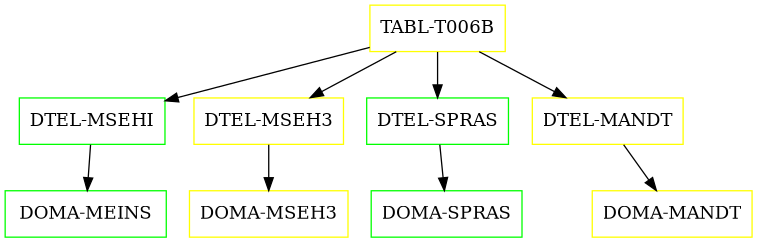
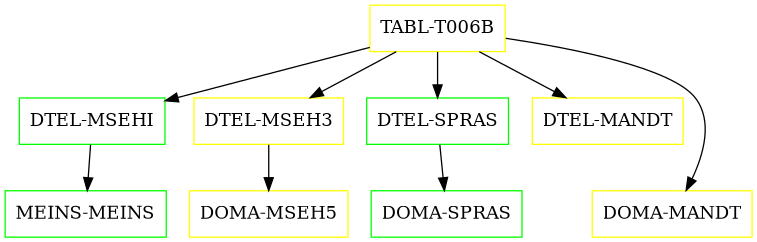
  digraph {
    node [color=yellow shape=box]
    "TABL-T006B"
    "DTEL-MSEHI" [color=green]
    "DTEL-MSEH3"
    "DTEL-SPRAS" [color=green]
    "DTEL-MANDT"
-   "DOMA-MEINS" [color=green]
-   "DOMA-MSEH3"
+   "DOMA-MEINS" [color=green label="MEINS-MEINS"]
+   "DOMA-MSEH3" [label="DOMA-MSEH5"]
    "DOMA-SPRAS" [color=green]
    "DOMA-MANDT"
    "TABL-T006B" -> "DTEL-MSEHI"
    "TABL-T006B" -> "DTEL-MSEH3"
    "TABL-T006B" -> "DTEL-SPRAS"
    "TABL-T006B" -> "DTEL-MANDT"
    "DTEL-MSEHI" -> "DOMA-MEINS"
    "DTEL-MSEH3" -> "DOMA-MSEH3"
    "DTEL-SPRAS" -> "DOMA-SPRAS"
-   "DTEL-MANDT" -> "DOMA-MANDT"
+   "TABL-T006B" -> "DOMA-MANDT"
  }
